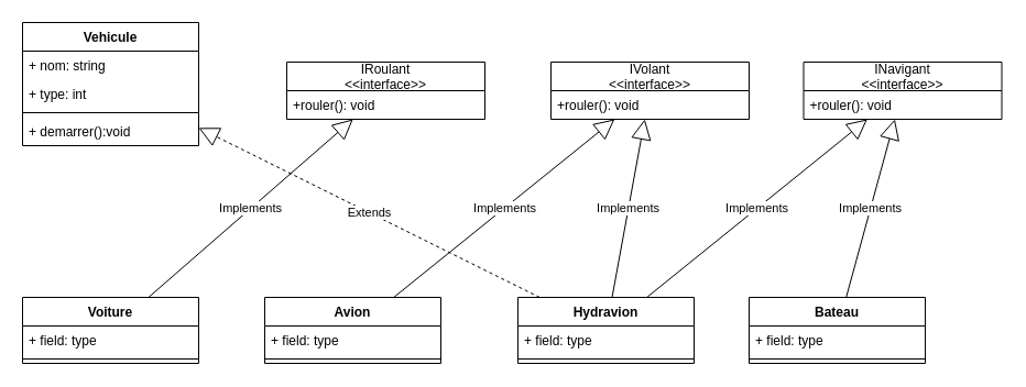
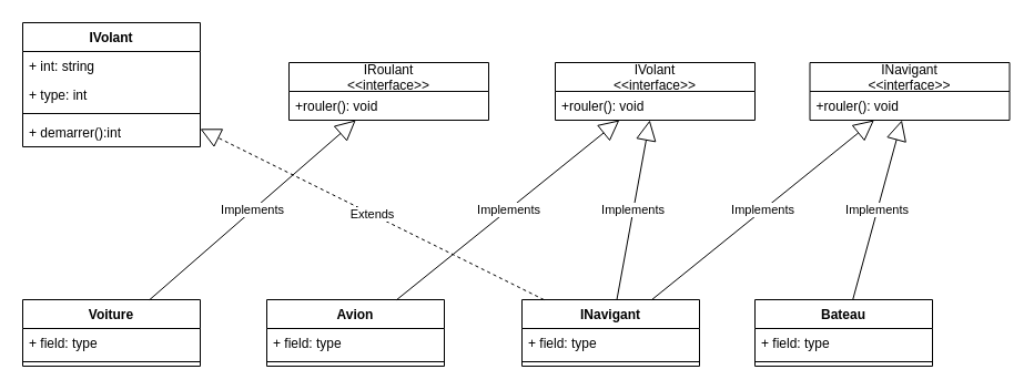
  <mxCell id="0" />
  <mxCell id="1" parent="0" />
  <mxCell id="2" value="Voiture" style="swimlane;fontStyle=1;align=center;verticalAlign=top;childLayout=stackLayout;horizontal=1;startSize=26;horizontalStack=0;resizeParent=1;resizeParentMax=0;resizeLast=0;collapsible=1;marginBottom=0;" parent="1" vertex="1"><mxGeometry x="20" y="270" width="160" height="60" as="geometry" /></mxCell>
  <mxCell id="3" value="+ field: type" style="text;strokeColor=none;fillColor=none;align=left;verticalAlign=top;spacingLeft=4;spacingRight=4;overflow=hidden;rotatable=0;points=[[0,0.5],[1,0.5]];portConstraint=eastwest;" parent="2" vertex="1"><mxGeometry y="26" width="160" height="26" as="geometry" /></mxCell>
  <mxCell id="4" value="" style="line;strokeWidth=1;fillColor=none;align=left;verticalAlign=middle;spacingTop=-1;spacingLeft=3;spacingRight=3;rotatable=0;labelPosition=right;points=[];portConstraint=eastwest;" parent="2" vertex="1"><mxGeometry y="52" width="160" height="8" as="geometry" /></mxCell>
  <mxCell id="5" value="Avion" style="swimlane;fontStyle=1;align=center;verticalAlign=top;childLayout=stackLayout;horizontal=1;startSize=26;horizontalStack=0;resizeParent=1;resizeParentMax=0;resizeLast=0;collapsible=1;marginBottom=0;" parent="1" vertex="1"><mxGeometry x="240" y="270" width="160" height="60" as="geometry" /></mxCell>
  <mxCell id="6" value="+ field: type" style="text;strokeColor=none;fillColor=none;align=left;verticalAlign=top;spacingLeft=4;spacingRight=4;overflow=hidden;rotatable=0;points=[[0,0.5],[1,0.5]];portConstraint=eastwest;" parent="5" vertex="1"><mxGeometry y="26" width="160" height="26" as="geometry" /></mxCell>
  <mxCell id="7" value="" style="line;strokeWidth=1;fillColor=none;align=left;verticalAlign=middle;spacingTop=-1;spacingLeft=3;spacingRight=3;rotatable=0;labelPosition=right;points=[];portConstraint=eastwest;" parent="5" vertex="1"><mxGeometry y="52" width="160" height="8" as="geometry" /></mxCell>
- <mxCell id="8" value="Hydravion" style="swimlane;fontStyle=1;align=center;verticalAlign=top;childLayout=stackLayout;horizontal=1;startSize=26;horizontalStack=0;resizeParent=1;resizeParentMax=0;resizeLast=0;collapsible=1;marginBottom=0;" parent="1" vertex="1"><mxGeometry x="470" y="270" width="160" height="60" as="geometry" /></mxCell>
+ <mxCell id="8" value="INavigant" style="swimlane;fontStyle=1;align=center;verticalAlign=top;childLayout=stackLayout;horizontal=1;startSize=26;horizontalStack=0;resizeParent=1;resizeParentMax=0;resizeLast=0;collapsible=1;marginBottom=0;" parent="1" vertex="1"><mxGeometry x="470" y="270" width="160" height="60" as="geometry" /></mxCell>
  <mxCell id="9" value="+ field: type" style="text;strokeColor=none;fillColor=none;align=left;verticalAlign=top;spacingLeft=4;spacingRight=4;overflow=hidden;rotatable=0;points=[[0,0.5],[1,0.5]];portConstraint=eastwest;" parent="8" vertex="1"><mxGeometry y="26" width="160" height="26" as="geometry" /></mxCell>
  <mxCell id="10" value="" style="line;strokeWidth=1;fillColor=none;align=left;verticalAlign=middle;spacingTop=-1;spacingLeft=3;spacingRight=3;rotatable=0;labelPosition=right;points=[];portConstraint=eastwest;" parent="8" vertex="1"><mxGeometry y="52" width="160" height="8" as="geometry" /></mxCell>
  <mxCell id="11" value="Bateau" style="swimlane;fontStyle=1;align=center;verticalAlign=top;childLayout=stackLayout;horizontal=1;startSize=26;horizontalStack=0;resizeParent=1;resizeParentMax=0;resizeLast=0;collapsible=1;marginBottom=0;" parent="1" vertex="1"><mxGeometry x="680" y="270" width="160" height="60" as="geometry" /></mxCell>
  <mxCell id="12" value="+ field: type" style="text;strokeColor=none;fillColor=none;align=left;verticalAlign=top;spacingLeft=4;spacingRight=4;overflow=hidden;rotatable=0;points=[[0,0.5],[1,0.5]];portConstraint=eastwest;" parent="11" vertex="1"><mxGeometry y="26" width="160" height="26" as="geometry" /></mxCell>
  <mxCell id="13" value="" style="line;strokeWidth=1;fillColor=none;align=left;verticalAlign=middle;spacingTop=-1;spacingLeft=3;spacingRight=3;rotatable=0;labelPosition=right;points=[];portConstraint=eastwest;" parent="11" vertex="1"><mxGeometry y="52" width="160" height="8" as="geometry" /></mxCell>
  <mxCell id="14" value="IRoulant &#10;&lt;&lt;interface&gt;&gt;" style="swimlane;fontStyle=0;childLayout=stackLayout;horizontal=1;startSize=26;fillColor=none;horizontalStack=0;resizeParent=1;resizeParentMax=0;resizeLast=0;collapsible=1;marginBottom=0;" parent="1" vertex="1"><mxGeometry x="260" y="56" width="180" height="52" as="geometry" /></mxCell>
  <mxCell id="15" value="+rouler(): void" style="text;strokeColor=none;fillColor=none;align=left;verticalAlign=top;spacingLeft=4;spacingRight=4;overflow=hidden;rotatable=0;points=[[0,0.5],[1,0.5]];portConstraint=eastwest;" parent="14" vertex="1"><mxGeometry y="26" width="180" height="26" as="geometry" /></mxCell>
  <mxCell id="16" value="IVolant&#10;&lt;&lt;interface&gt;&gt;" style="swimlane;fontStyle=0;childLayout=stackLayout;horizontal=1;startSize=26;fillColor=none;horizontalStack=0;resizeParent=1;resizeParentMax=0;resizeLast=0;collapsible=1;marginBottom=0;" parent="1" vertex="1"><mxGeometry x="500" y="56" width="180" height="52" as="geometry" /></mxCell>
  <mxCell id="17" value="+rouler(): void" style="text;strokeColor=none;fillColor=none;align=left;verticalAlign=top;spacingLeft=4;spacingRight=4;overflow=hidden;rotatable=0;points=[[0,0.5],[1,0.5]];portConstraint=eastwest;" parent="16" vertex="1"><mxGeometry y="26" width="180" height="26" as="geometry" /></mxCell>
  <mxCell id="18" value="INavigant&#10;&lt;&lt;interface&gt;&gt;" style="swimlane;fontStyle=0;childLayout=stackLayout;horizontal=1;startSize=26;fillColor=none;horizontalStack=0;resizeParent=1;resizeParentMax=0;resizeLast=0;collapsible=1;marginBottom=0;" parent="1" vertex="1"><mxGeometry x="729.5" y="56" width="180" height="52" as="geometry" /></mxCell>
  <mxCell id="19" value="+rouler(): void" style="text;strokeColor=none;fillColor=none;align=left;verticalAlign=top;spacingLeft=4;spacingRight=4;overflow=hidden;rotatable=0;points=[[0,0.5],[1,0.5]];portConstraint=eastwest;" parent="18" vertex="1"><mxGeometry y="26" width="180" height="26" as="geometry" /></mxCell>
  <mxCell id="20" value="Extends" style="endArrow=block;endSize=16;endFill=0;html=1;dashed=1;" parent="1" source="8" target="26" edge="1"><mxGeometry width="160" relative="1" as="geometry"><mxPoint x="292.771" y="280" as="sourcePoint" /><mxPoint x="178.255" y="108" as="targetPoint" /></mxGeometry></mxCell>
  <mxCell id="21" value="Implements" style="endArrow=block;endSize=16;endFill=0;html=1;" parent="1" source="2" target="14" edge="1"><mxGeometry width="160" relative="1" as="geometry"><mxPoint x="690" y="294.125" as="sourcePoint" /><mxPoint x="210" y="120.875" as="targetPoint" /></mxGeometry></mxCell>
  <mxCell id="22" value="Implements" style="endArrow=block;endSize=16;endFill=0;html=1;" parent="1" source="8" target="16" edge="1"><mxGeometry width="160" relative="1" as="geometry"><mxPoint x="156.537" y="280" as="sourcePoint" /><mxPoint x="331.861" y="118" as="targetPoint" /></mxGeometry></mxCell>
  <mxCell id="23" value="Implements" style="endArrow=block;endSize=16;endFill=0;html=1;" parent="1" source="5" target="16" edge="1"><mxGeometry width="160" relative="1" as="geometry"><mxPoint x="567.446" y="280" as="sourcePoint" /><mxPoint x="595.498" y="118" as="targetPoint" /></mxGeometry></mxCell>
  <mxCell id="24" value="Implements" style="endArrow=block;endSize=16;endFill=0;html=1;" parent="1" source="8" target="18" edge="1"><mxGeometry width="160" relative="1" as="geometry"><mxPoint x="567.446" y="280" as="sourcePoint" /><mxPoint x="595.498" y="118" as="targetPoint" /></mxGeometry></mxCell>
  <mxCell id="25" value="Implements" style="endArrow=block;endSize=16;endFill=0;html=1;" parent="1" source="11" target="18" edge="1"><mxGeometry width="160" relative="1" as="geometry"><mxPoint x="610.167" y="280" as="sourcePoint" /><mxPoint x="799.167" y="118" as="targetPoint" /></mxGeometry></mxCell>
- <mxCell id="26" value="Vehicule" style="swimlane;fontStyle=1;align=center;verticalAlign=top;childLayout=stackLayout;horizontal=1;startSize=26;horizontalStack=0;resizeParent=1;resizeParentMax=0;resizeLast=0;collapsible=1;marginBottom=0;" vertex="1" parent="1"><mxGeometry x="20" y="20" width="160" height="112" as="geometry" /></mxCell>
- <mxCell id="27" value="+ nom: string" style="text;strokeColor=none;fillColor=none;align=left;verticalAlign=top;spacingLeft=4;spacingRight=4;overflow=hidden;rotatable=0;points=[[0,0.5],[1,0.5]];portConstraint=eastwest;" vertex="1" parent="26"><mxGeometry y="26" width="160" height="26" as="geometry" /></mxCell>
+ <mxCell id="26" value="IVolant" style="swimlane;fontStyle=1;align=center;verticalAlign=top;childLayout=stackLayout;horizontal=1;startSize=26;horizontalStack=0;resizeParent=1;resizeParentMax=0;resizeLast=0;collapsible=1;marginBottom=0;" vertex="1" parent="1"><mxGeometry x="20" y="20" width="160" height="112" as="geometry" /></mxCell>
+ <mxCell id="27" value="+ int: string" style="text;strokeColor=none;fillColor=none;align=left;verticalAlign=top;spacingLeft=4;spacingRight=4;overflow=hidden;rotatable=0;points=[[0,0.5],[1,0.5]];portConstraint=eastwest;" vertex="1" parent="26"><mxGeometry y="26" width="160" height="26" as="geometry" /></mxCell>
  <mxCell id="28" value="+ type: int" style="text;strokeColor=none;fillColor=none;align=left;verticalAlign=top;spacingLeft=4;spacingRight=4;overflow=hidden;rotatable=0;points=[[0,0.5],[1,0.5]];portConstraint=eastwest;" vertex="1" parent="26"><mxGeometry y="52" width="160" height="26" as="geometry" /></mxCell>
  <mxCell id="29" value="" style="line;strokeWidth=1;fillColor=none;align=left;verticalAlign=middle;spacingTop=-1;spacingLeft=3;spacingRight=3;rotatable=0;labelPosition=right;points=[];portConstraint=eastwest;" vertex="1" parent="26"><mxGeometry y="78" width="160" height="8" as="geometry" /></mxCell>
- <mxCell id="30" value="+ demarrer():void" style="text;strokeColor=none;fillColor=none;align=left;verticalAlign=top;spacingLeft=4;spacingRight=4;overflow=hidden;rotatable=0;points=[[0,0.5],[1,0.5]];portConstraint=eastwest;" vertex="1" parent="26"><mxGeometry y="86" width="160" height="26" as="geometry" /></mxCell>
+ <mxCell id="30" value="+ demarrer():int" style="text;strokeColor=none;fillColor=none;align=left;verticalAlign=top;spacingLeft=4;spacingRight=4;overflow=hidden;rotatable=0;points=[[0,0.5],[1,0.5]];portConstraint=eastwest;" vertex="1" parent="26"><mxGeometry y="86" width="160" height="26" as="geometry" /></mxCell>
